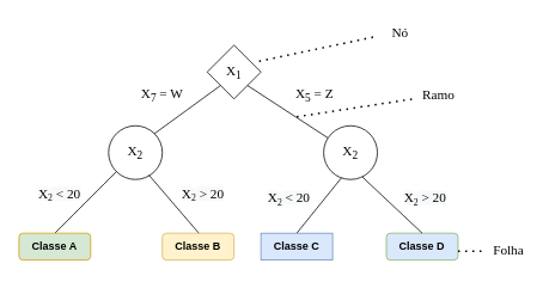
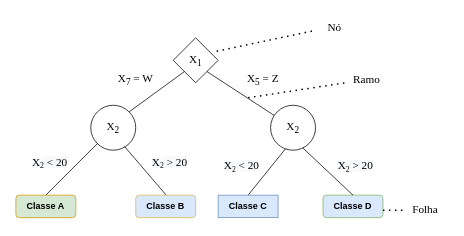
  <mxCell id="0" />
  <mxCell id="1" parent="0" />
  <mxCell id="2" value="&lt;font style=&quot;font-size: 15px;&quot; face=&quot;Times New Roman&quot;&gt;X&lt;sub&gt;1&lt;/sub&gt;&lt;/font&gt;" style="rhombus;whiteSpace=wrap;html=1;" vertex="1" parent="1"><mxGeometry x="230" y="50" width="60" height="60" as="geometry" /></mxCell>
  <mxCell id="3" value="&lt;span style=&quot;font-size: 15px; font-family: &amp;quot;Times New Roman&amp;quot;;&quot;&gt;X&lt;/span&gt;&lt;span style=&quot;font-size: 15px; font-family: &amp;quot;Times New Roman&amp;quot;;&quot;&gt;&lt;sub&gt;2&lt;/sub&gt;&lt;/span&gt;" style="ellipse;whiteSpace=wrap;html=1;" vertex="1" parent="1"><mxGeometry x="120" y="140" width="60" height="60" as="geometry" /></mxCell>
  <mxCell id="4" value="&lt;font style=&quot;font-size: 15px;&quot;&gt;&lt;span style=&quot;font-family: &amp;quot;Times New Roman&amp;quot;;&quot;&gt;X&lt;/span&gt;&lt;span style=&quot;font-family: &amp;quot;Times New Roman&amp;quot;;&quot;&gt;&lt;sub style=&quot;&quot;&gt;2&lt;/sub&gt;&lt;/span&gt;&lt;/font&gt;" style="ellipse;whiteSpace=wrap;html=1;" vertex="1" parent="1"><mxGeometry x="360" y="140" width="60" height="60" as="geometry" /></mxCell>
  <mxCell id="5" value="" style="endArrow=none;html=1;rounded=0;" edge="1" parent="1"><mxGeometry width="50" height="50" relative="1" as="geometry"><mxPoint x="60" y="260" as="sourcePoint" /><mxPoint x="129" y="191" as="targetPoint" /></mxGeometry></mxCell>
  <mxCell id="6" value="" style="endArrow=none;html=1;rounded=0;entryX=0;entryY=1;entryDx=0;entryDy=0;exitX=1;exitY=0;exitDx=0;exitDy=0;" edge="1" parent="1" source="3" target="2"><mxGeometry width="50" height="50" relative="1" as="geometry"><mxPoint x="169" y="150" as="sourcePoint" /><mxPoint x="210" y="110" as="targetPoint" /></mxGeometry></mxCell>
  <mxCell id="7" value="" style="endArrow=none;html=1;rounded=0;entryX=1;entryY=1;entryDx=0;entryDy=0;" edge="1" parent="1" source="4" target="2"><mxGeometry width="50" height="50" relative="1" as="geometry"><mxPoint x="181.213" y="158.787" as="sourcePoint" /><mxPoint x="250" y="110" as="targetPoint" /></mxGeometry></mxCell>
  <mxCell id="8" value="" style="endArrow=none;html=1;rounded=0;entryX=0.333;entryY=0.967;entryDx=0;entryDy=0;entryPerimeter=0;exitX=0.5;exitY=0;exitDx=0;exitDy=0;" edge="1" parent="1" source="12" target="4"><mxGeometry width="50" height="50" relative="1" as="geometry"><mxPoint x="250" y="250" as="sourcePoint" /><mxPoint x="328" y="196" as="targetPoint" /></mxGeometry></mxCell>
  <mxCell id="9" value="&lt;b&gt;Classe A&lt;/b&gt;" style="rounded=1;whiteSpace=wrap;html=1;fillColor=#d5e8d4;strokeColor=#d79b00;" vertex="1" parent="1"><mxGeometry x="20" y="260" width="80" height="30" as="geometry" /></mxCell>
  <mxCell id="10" value="" style="endArrow=none;html=1;rounded=0;" edge="1" parent="1"><mxGeometry width="50" height="50" relative="1" as="geometry"><mxPoint x="225" y="265" as="sourcePoint" /><mxPoint x="165" y="195" as="targetPoint" /></mxGeometry></mxCell>
- <mxCell id="11" value="&lt;b&gt;Classe B&lt;/b&gt;" style="rounded=1;whiteSpace=wrap;html=1;fillColor=#fff2cc;strokeColor=#d6b656;" vertex="1" parent="1"><mxGeometry x="180" y="260" width="80" height="30" as="geometry" /></mxCell>
+ <mxCell id="11" value="&lt;b&gt;Classe B&lt;/b&gt;" style="rounded=1;whiteSpace=wrap;html=1;fillColor=#dae8fc;strokeColor=#d6b656;" vertex="1" parent="1"><mxGeometry x="180" y="260" width="80" height="30" as="geometry" /></mxCell>
  <mxCell id="12" value="&lt;b&gt;Classe C&lt;/b&gt;" style="whiteSpace=wrap;html=1;fillColor=#dae8fc;strokeColor=#6c8ebf;rounded=0;" vertex="1" parent="1"><mxGeometry x="290" y="260" width="80" height="30" as="geometry" /></mxCell>
  <mxCell id="13" value="&lt;b&gt;Classe D&lt;/b&gt;" style="rounded=1;whiteSpace=wrap;html=1;fillColor=#dae8fc;strokeColor=#82b366;" vertex="1" parent="1"><mxGeometry x="430" y="260" width="80" height="30" as="geometry" /></mxCell>
  <mxCell id="14" value="" style="endArrow=none;html=1;rounded=0;exitX=0.5;exitY=0;exitDx=0;exitDy=0;entryX=0.717;entryY=0.95;entryDx=0;entryDy=0;entryPerimeter=0;" edge="1" parent="1" source="13" target="4"><mxGeometry width="50" height="50" relative="1" as="geometry"><mxPoint x="445.77" y="230.77" as="sourcePoint" /><mxPoint x="370.003" y="190.003" as="targetPoint" /></mxGeometry></mxCell>
  <mxCell id="15" value="X&lt;sub&gt;7&lt;/sub&gt;&amp;nbsp;= W" style="text;html=1;strokeColor=none;fillColor=none;align=center;verticalAlign=middle;whiteSpace=wrap;rounded=0;fontFamily=Times New Roman;fontSize=15;" vertex="1" parent="1"><mxGeometry x="150" y="90" width="60" height="30" as="geometry" /></mxCell>
  <mxCell id="16" value="X&lt;sub&gt;5&lt;/sub&gt;&amp;nbsp;= Z" style="text;html=1;strokeColor=none;fillColor=none;align=center;verticalAlign=middle;whiteSpace=wrap;rounded=0;fontFamily=Times New Roman;fontSize=15;" vertex="1" parent="1"><mxGeometry x="320" y="90" width="60" height="30" as="geometry" /></mxCell>
  <mxCell id="17" value="&lt;span style=&quot;color: rgb(0, 0, 0); font-family: &amp;quot;Times New Roman&amp;quot;; font-size: 15px; font-style: normal; font-variant-ligatures: normal; font-variant-caps: normal; font-weight: 400; letter-spacing: normal; orphans: 2; text-align: center; text-indent: 0px; text-transform: none; widows: 2; word-spacing: 0px; -webkit-text-stroke-width: 0px; background-color: rgb(248, 249, 250); text-decoration-thickness: initial; text-decoration-style: initial; text-decoration-color: initial; float: none; display: inline !important;&quot;&gt;X&lt;/span&gt;&lt;span style=&quot;color: rgb(0, 0, 0); font-family: &amp;quot;Times New Roman&amp;quot;; font-style: normal; font-variant-ligatures: normal; font-variant-caps: normal; font-weight: 400; letter-spacing: normal; orphans: 2; text-align: center; text-indent: 0px; text-transform: none; widows: 2; word-spacing: 0px; -webkit-text-stroke-width: 0px; background-color: rgb(248, 249, 250); text-decoration-thickness: initial; text-decoration-style: initial; text-decoration-color: initial; float: none; display: inline !important; font-size: 12.5px;&quot;&gt;&lt;sub&gt;2&lt;/sub&gt;&lt;/span&gt;&lt;span style=&quot;color: rgb(0, 0, 0); font-family: &amp;quot;Times New Roman&amp;quot;; font-size: 15px; font-style: normal; font-variant-ligatures: normal; font-variant-caps: normal; font-weight: 400; letter-spacing: normal; orphans: 2; text-align: center; text-indent: 0px; text-transform: none; widows: 2; word-spacing: 0px; -webkit-text-stroke-width: 0px; background-color: rgb(248, 249, 250); text-decoration-thickness: initial; text-decoration-style: initial; text-decoration-color: initial; float: none; display: inline !important;&quot;&gt;&amp;nbsp;&amp;lt; 20&lt;/span&gt;" style="text;whiteSpace=wrap;html=1;fontSize=15;fontFamily=Times New Roman;" vertex="1" parent="1"><mxGeometry x="40" y="200" width="80" height="50" as="geometry" /></mxCell>
  <mxCell id="18" value="&lt;span style=&quot;color: rgb(0, 0, 0); font-family: &amp;quot;Times New Roman&amp;quot;; font-size: 15px; font-style: normal; font-variant-ligatures: normal; font-variant-caps: normal; font-weight: 400; letter-spacing: normal; orphans: 2; text-indent: 0px; text-transform: none; widows: 2; word-spacing: 0px; -webkit-text-stroke-width: 0px; text-decoration-thickness: initial; text-decoration-style: initial; text-decoration-color: initial; text-align: center; background-color: rgb(248, 249, 250); float: none; display: inline !important;&quot;&gt;X&lt;/span&gt;&lt;span style=&quot;color: rgb(0, 0, 0); font-family: &amp;quot;Times New Roman&amp;quot;; font-style: normal; font-variant-ligatures: normal; font-variant-caps: normal; font-weight: 400; letter-spacing: normal; orphans: 2; text-indent: 0px; text-transform: none; widows: 2; word-spacing: 0px; -webkit-text-stroke-width: 0px; text-decoration-thickness: initial; text-decoration-style: initial; text-decoration-color: initial; text-align: center; background-color: rgb(248, 249, 250); float: none; font-size: 12.5px; display: inline !important;&quot;&gt;&lt;sub&gt;2&lt;/sub&gt;&lt;/span&gt;&lt;span style=&quot;color: rgb(0, 0, 0); font-family: &amp;quot;Times New Roman&amp;quot;; font-size: 15px; font-style: normal; font-variant-ligatures: normal; font-variant-caps: normal; font-weight: 400; letter-spacing: normal; orphans: 2; text-indent: 0px; text-transform: none; widows: 2; word-spacing: 0px; -webkit-text-stroke-width: 0px; text-decoration-thickness: initial; text-decoration-style: initial; text-decoration-color: initial; text-align: center; background-color: rgb(248, 249, 250); float: none; display: inline !important;&quot;&gt;&amp;nbsp;&amp;gt; 20&lt;/span&gt;" style="text;whiteSpace=wrap;html=1;fontSize=15;fontFamily=Times New Roman;" vertex="1" parent="1"><mxGeometry x="200" y="200" width="80" height="40" as="geometry" /></mxCell>
  <mxCell id="19" value="&lt;span style=&quot;color: rgb(0, 0, 0); font-family: &amp;quot;Times New Roman&amp;quot;; font-size: 15px; font-style: normal; font-variant-ligatures: normal; font-variant-caps: normal; font-weight: 400; letter-spacing: normal; orphans: 2; text-indent: 0px; text-transform: none; widows: 2; word-spacing: 0px; -webkit-text-stroke-width: 0px; text-decoration-thickness: initial; text-decoration-style: initial; text-decoration-color: initial; text-align: center; background-color: rgb(248, 249, 250); float: none; display: inline !important;&quot;&gt;X&lt;/span&gt;&lt;span style=&quot;color: rgb(0, 0, 0); font-family: &amp;quot;Times New Roman&amp;quot;; font-style: normal; font-variant-ligatures: normal; font-variant-caps: normal; font-weight: 400; letter-spacing: normal; orphans: 2; text-indent: 0px; text-transform: none; widows: 2; word-spacing: 0px; -webkit-text-stroke-width: 0px; text-decoration-thickness: initial; text-decoration-style: initial; text-decoration-color: initial; text-align: center; background-color: rgb(248, 249, 250); float: none; font-size: 12.5px; display: inline !important;&quot;&gt;&lt;sub&gt;2&lt;/sub&gt;&lt;/span&gt;&lt;span style=&quot;color: rgb(0, 0, 0); font-family: &amp;quot;Times New Roman&amp;quot;; font-size: 15px; font-style: normal; font-variant-ligatures: normal; font-variant-caps: normal; font-weight: 400; letter-spacing: normal; orphans: 2; text-indent: 0px; text-transform: none; widows: 2; word-spacing: 0px; -webkit-text-stroke-width: 0px; text-decoration-thickness: initial; text-decoration-style: initial; text-decoration-color: initial; text-align: center; background-color: rgb(248, 249, 250); float: none; display: inline !important;&quot;&gt;&amp;nbsp;&amp;lt; 20&lt;/span&gt;" style="text;whiteSpace=wrap;html=1;fontSize=15;fontFamily=Times New Roman;" vertex="1" parent="1"><mxGeometry x="296" y="205" width="80" height="40" as="geometry" /></mxCell>
  <mxCell id="20" value="&lt;span style=&quot;color: rgb(0, 0, 0); font-family: &amp;quot;Times New Roman&amp;quot;; font-size: 15px; font-style: normal; font-variant-ligatures: normal; font-variant-caps: normal; font-weight: 400; letter-spacing: normal; orphans: 2; text-indent: 0px; text-transform: none; widows: 2; word-spacing: 0px; -webkit-text-stroke-width: 0px; text-decoration-thickness: initial; text-decoration-style: initial; text-decoration-color: initial; text-align: center; background-color: rgb(248, 249, 250); float: none; display: inline !important;&quot;&gt;X&lt;/span&gt;&lt;span style=&quot;color: rgb(0, 0, 0); font-family: &amp;quot;Times New Roman&amp;quot;; font-style: normal; font-variant-ligatures: normal; font-variant-caps: normal; font-weight: 400; letter-spacing: normal; orphans: 2; text-indent: 0px; text-transform: none; widows: 2; word-spacing: 0px; -webkit-text-stroke-width: 0px; text-decoration-thickness: initial; text-decoration-style: initial; text-decoration-color: initial; text-align: center; background-color: rgb(248, 249, 250); float: none; font-size: 12.5px; display: inline !important;&quot;&gt;&lt;sub&gt;2&lt;/sub&gt;&lt;/span&gt;&lt;span style=&quot;color: rgb(0, 0, 0); font-family: &amp;quot;Times New Roman&amp;quot;; font-size: 15px; font-style: normal; font-variant-ligatures: normal; font-variant-caps: normal; font-weight: 400; letter-spacing: normal; orphans: 2; text-indent: 0px; text-transform: none; widows: 2; word-spacing: 0px; -webkit-text-stroke-width: 0px; text-decoration-thickness: initial; text-decoration-style: initial; text-decoration-color: initial; text-align: center; background-color: rgb(248, 249, 250); float: none; display: inline !important;&quot;&gt;&amp;nbsp;&amp;gt; 20&lt;/span&gt;" style="text;whiteSpace=wrap;html=1;fontSize=15;fontFamily=Times New Roman;" vertex="1" parent="1"><mxGeometry x="448" y="205" width="80" height="40" as="geometry" /></mxCell>
  <mxCell id="21" value="" style="endArrow=none;dashed=1;html=1;dashPattern=1 3;strokeWidth=2;rounded=0;fontFamily=Times New Roman;fontSize=15;exitX=0.967;exitY=0.3;exitDx=0;exitDy=0;exitPerimeter=0;" edge="1" parent="1" source="2"><mxGeometry width="50" height="50" relative="1" as="geometry"><mxPoint x="340" y="80" as="sourcePoint" /><mxPoint x="420" y="40" as="targetPoint" /></mxGeometry></mxCell>
  <mxCell id="22" value="Nó" style="text;html=1;align=center;verticalAlign=middle;resizable=0;points=[];autosize=1;strokeColor=none;fillColor=none;fontSize=15;fontFamily=Times New Roman;" vertex="1" parent="1"><mxGeometry x="425" y="20" width="40" height="30" as="geometry" /></mxCell>
  <mxCell id="23" value="" style="endArrow=none;dashed=1;html=1;dashPattern=1 3;strokeWidth=2;rounded=0;fontFamily=Times New Roman;fontSize=15;" edge="1" parent="1"><mxGeometry width="50" height="50" relative="1" as="geometry"><mxPoint x="330" y="130" as="sourcePoint" /><mxPoint x="460" y="110" as="targetPoint" /></mxGeometry></mxCell>
  <mxCell id="24" value="Ramo" style="text;html=1;align=center;verticalAlign=middle;resizable=0;points=[];autosize=1;strokeColor=none;fillColor=none;fontSize=15;fontFamily=Times New Roman;" vertex="1" parent="1"><mxGeometry x="458" y="90" width="60" height="30" as="geometry" /></mxCell>
  <mxCell id="25" value="" style="endArrow=none;dashed=1;html=1;dashPattern=1 3;strokeWidth=2;rounded=0;fontFamily=Times New Roman;fontSize=15;" edge="1" parent="1"><mxGeometry width="50" height="50" relative="1" as="geometry"><mxPoint x="510" y="280" as="sourcePoint" /><mxPoint x="540" y="280" as="targetPoint" /></mxGeometry></mxCell>
  <mxCell id="26" value="Folha" style="text;html=1;align=center;verticalAlign=middle;resizable=0;points=[];autosize=1;strokeColor=none;fillColor=none;fontSize=15;fontFamily=Times New Roman;" vertex="1" parent="1"><mxGeometry x="536" y="263" width="60" height="30" as="geometry" /></mxCell>
